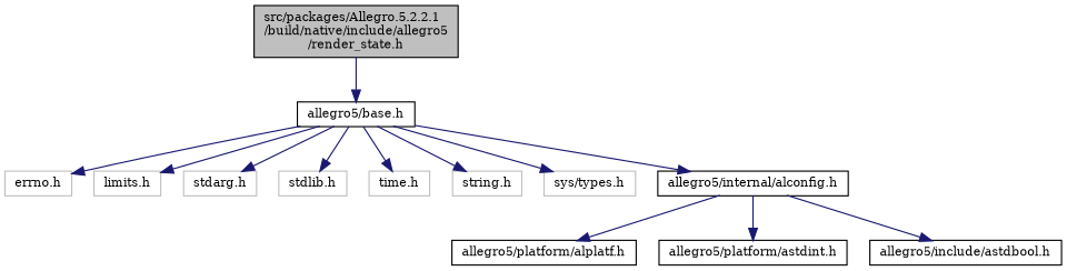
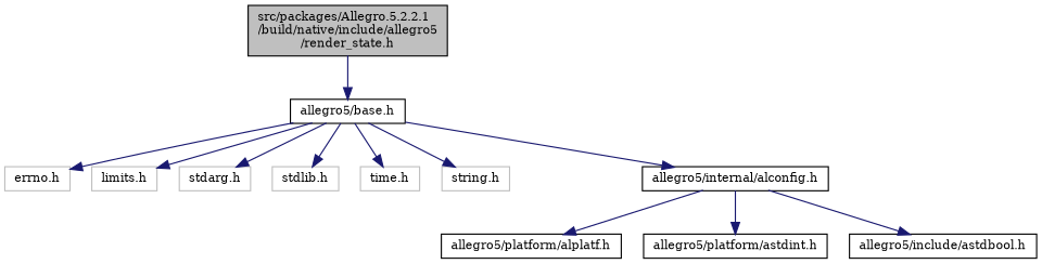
  digraph {
    fontname="DejaVu Serif"
    node [color=grey75 fillcolor=white fontname="DejaVu Serif" fontsize=10 shape=record style=filled]
    edge [color=midnightblue fontname="DejaVu Serif" fontsize=10 labelfontname=Helvetica labelfontsize=10 style=solid]
    n1 [color=black fillcolor=grey75 fontcolor=black height=0.2 label="src/packages/Allegro.5.2.2.1\l/build/native/include/allegro5\l/render_state.h" width=0.4]
    n2 [color=black height=0.2 label="allegro5/base.h" width=0.4]
    n3 [height=0.2 label="errno.h" width=0.4]
    n4 [height=0.2 label="limits.h" width=0.4]
    n5 [height=0.2 label="stdarg.h" width=0.4]
    n6 [height=0.2 label="stdlib.h" width=0.4]
    n7 [height=0.2 label="time.h" width=0.4]
    n8 [height=0.2 label="string.h" width=0.4]
-   n9 [height=0.2 label="sys/types.h" width=0.4]
    n10 [color=black height=0.2 label="allegro5/internal/alconfig.h" width=0.4]
    n11 [color=black height=0.2 label="allegro5/platform/alplatf.h" width=0.4]
    n12 [color=black height=0.2 label="allegro5/platform/astdint.h" width=0.4]
    n13 [color=black height=0.2 label="allegro5/include/astdbool.h" width=0.4]
    n1 -> n2
    n2 -> n3
    n2 -> n4
    n2 -> n5
    n2 -> n6
    n2 -> n7
    n2 -> n8
-   n2 -> n9
    n2 -> n10
    n10 -> n11
    n10 -> n12
    n10 -> n13
  }
